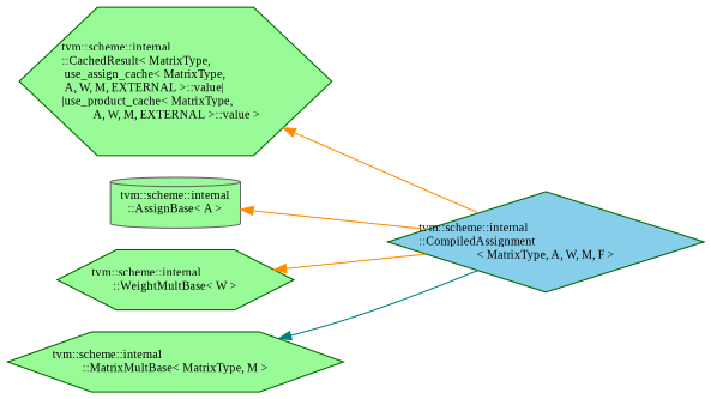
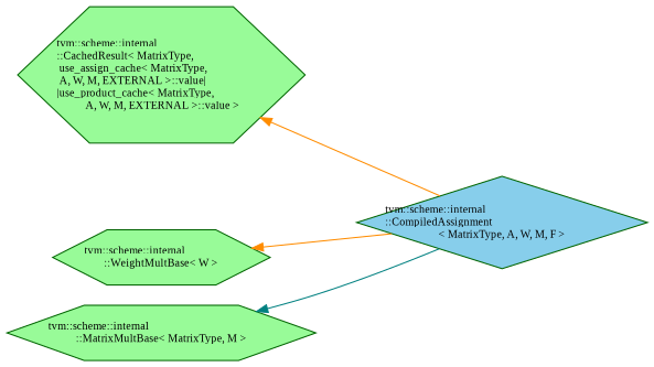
  digraph {
    fontname="Liberation Serif"
    rankdir=LR
    node [color=darkgreen fillcolor=palegreen fontname="Liberation Serif" fontsize=10 shape=hexagon style=filled]
    edge [color=darkorange dir=back fontname="Liberation Serif" fontsize=10 labelfontname=Helvetica labelfontsize=10 style=solid]
    n1 [fillcolor=skyblue fontcolor=black height=0.2 label="tvm::scheme::internal\l::CompiledAssignment\l\< MatrixType, A, W, M, F \>" shape=diamond width=0.4]
    n2 [height=0.2 label="tvm::scheme::internal\l::CachedResult\< MatrixType,\l use_assign_cache\< MatrixType,\l A, W, M, EXTERNAL \>::value\|\l\|use_product_cache\< MatrixType,\l A, W, M, EXTERNAL \>::value \>" width=0.4]
-   n3 [color=gray40 height=0.2 label="tvm::scheme::internal\l::AssignBase\< A \>" shape=cylinder width=0.4]
    n4 [height=0.2 label="tvm::scheme::internal\l::WeightMultBase\< W \>" width=0.4]
    n5 [height=0.2 label="tvm::scheme::internal\l::MatrixMultBase\< MatrixType, M \>" width=0.4]
    n2 -> n1
-   n3 -> n1
    n4 -> n1
    n5 -> n1 [color=teal]
  }
